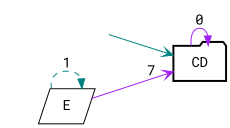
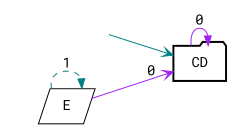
  digraph {
    fontname="Roboto Mono"
    rankdir=LR
    node [fontname="Roboto Mono"]
    edge [arrowhead=vee color=teal fontname="Roboto Mono" style=solid]
    _invisible [style=invis]
    CD [penwidth=2 shape=folder]
    E [shape=parallelogram]
    _invisible -> CD
    CD -> CD [arrowhead=normal color=purple label=0]
-   E -> CD [color=purple label=7]
+   E -> CD [color=purple label=0]
    E -> E [arrowhead=normal label=1 style=dashed]
  }
